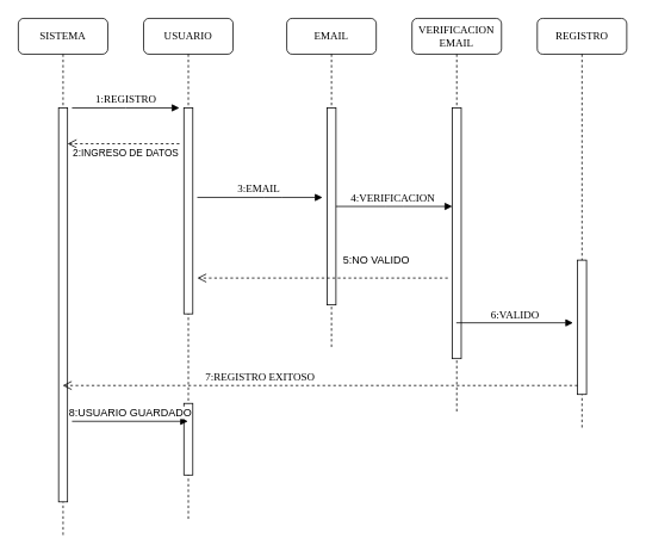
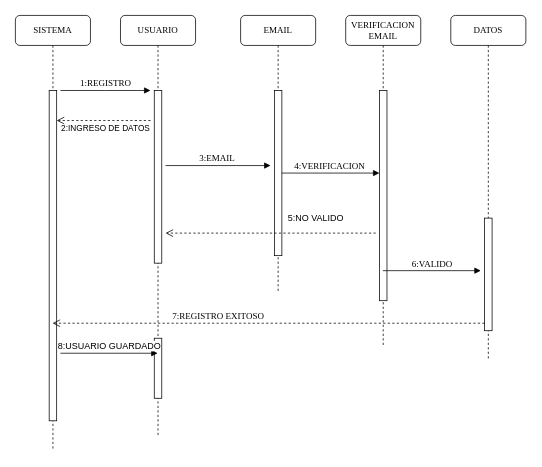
  <mxCell id="0" />
  <mxCell id="1" parent="0" />
  <mxCell id="2" value="USUARIO" style="shape=umlLifeline;perimeter=lifelinePerimeter;whiteSpace=wrap;html=1;container=1;collapsible=0;recursiveResize=0;outlineConnect=0;rounded=1;shadow=0;comic=0;labelBackgroundColor=none;strokeWidth=1;fontFamily=Verdana;fontSize=12;align=center;" parent="1" vertex="1"><mxGeometry x="160" y="20" width="100" height="560" as="geometry" /></mxCell>
  <mxCell id="3" value="" style="html=1;points=[];perimeter=orthogonalPerimeter;rounded=0;shadow=0;comic=0;labelBackgroundColor=none;strokeWidth=1;fontFamily=Verdana;fontSize=12;align=center;" parent="2" vertex="1"><mxGeometry x="45" y="100" width="10" height="230" as="geometry" /></mxCell>
  <mxCell id="4" value="" style="html=1;points=[];perimeter=orthogonalPerimeter;rounded=0;shadow=0;comic=0;labelBackgroundColor=none;strokeWidth=1;fontFamily=Verdana;fontSize=12;align=center;" vertex="1" parent="2"><mxGeometry x="45" y="430" width="10" height="80" as="geometry" /></mxCell>
  <mxCell id="5" value="EMAIL" style="shape=umlLifeline;perimeter=lifelinePerimeter;whiteSpace=wrap;html=1;container=1;collapsible=0;recursiveResize=0;outlineConnect=0;rounded=1;shadow=0;comic=0;labelBackgroundColor=none;strokeWidth=1;fontFamily=Verdana;fontSize=12;align=center;" parent="1" vertex="1"><mxGeometry x="320" y="20" width="100" height="370" as="geometry" /></mxCell>
  <mxCell id="6" value="" style="html=1;points=[];perimeter=orthogonalPerimeter;rounded=0;shadow=0;comic=0;labelBackgroundColor=none;strokeWidth=1;fontFamily=Verdana;fontSize=12;align=center;" parent="5" vertex="1"><mxGeometry x="45" y="100" width="10" height="220" as="geometry" /></mxCell>
  <mxCell id="7" value="VERIFICACION EMAIL" style="shape=umlLifeline;perimeter=lifelinePerimeter;whiteSpace=wrap;html=1;container=1;collapsible=0;recursiveResize=0;outlineConnect=0;rounded=1;shadow=0;comic=0;labelBackgroundColor=none;strokeWidth=1;fontFamily=Verdana;fontSize=12;align=center;" parent="1" vertex="1"><mxGeometry x="460" y="20" width="100" height="440" as="geometry" /></mxCell>
- <mxCell id="8" value="REGISTRO" style="shape=umlLifeline;perimeter=lifelinePerimeter;whiteSpace=wrap;html=1;container=1;collapsible=0;recursiveResize=0;outlineConnect=0;rounded=1;shadow=0;comic=0;labelBackgroundColor=none;strokeWidth=1;fontFamily=Verdana;fontSize=12;align=center;" parent="1" vertex="1"><mxGeometry x="600" y="20" width="100" height="460" as="geometry" /></mxCell>
+ <mxCell id="8" value="DATOS" style="shape=umlLifeline;perimeter=lifelinePerimeter;whiteSpace=wrap;html=1;container=1;collapsible=0;recursiveResize=0;outlineConnect=0;rounded=1;shadow=0;comic=0;labelBackgroundColor=none;strokeWidth=1;fontFamily=Verdana;fontSize=12;align=center;" parent="1" vertex="1"><mxGeometry x="600" y="20" width="100" height="460" as="geometry" /></mxCell>
  <mxCell id="9" value="SISTEMA" style="shape=umlLifeline;perimeter=lifelinePerimeter;whiteSpace=wrap;html=1;container=1;collapsible=0;recursiveResize=0;outlineConnect=0;rounded=1;shadow=0;comic=0;labelBackgroundColor=none;strokeWidth=1;fontFamily=Verdana;fontSize=12;align=center;" parent="1" vertex="1"><mxGeometry x="20" y="20" width="100" height="580" as="geometry" /></mxCell>
  <mxCell id="10" value="" style="html=1;points=[];perimeter=orthogonalPerimeter;rounded=0;shadow=0;comic=0;labelBackgroundColor=none;strokeWidth=1;fontFamily=Verdana;fontSize=12;align=center;" parent="9" vertex="1"><mxGeometry x="45" y="100" width="10" height="440" as="geometry" /></mxCell>
  <mxCell id="11" value="2:INGRESO DE DATOS" style="html=1;verticalAlign=bottom;endArrow=open;dashed=1;endSize=8;rounded=0;" edge="1" parent="9"><mxGeometry x="-0.04" y="20" relative="1" as="geometry"><mxPoint x="180" y="140" as="sourcePoint" /><mxPoint x="55" y="140" as="targetPoint" /><mxPoint as="offset" /></mxGeometry></mxCell>
  <mxCell id="12" value="8:USUARIO GUARDADO" style="html=1;verticalAlign=bottom;endArrow=block;rounded=0;fontSize=12;" edge="1" parent="9" target="2"><mxGeometry width="80" relative="1" as="geometry"><mxPoint x="60" y="450" as="sourcePoint" /><mxPoint x="140" y="450" as="targetPoint" /></mxGeometry></mxCell>
  <mxCell id="13" value="" style="html=1;points=[];perimeter=orthogonalPerimeter;rounded=0;shadow=0;comic=0;labelBackgroundColor=none;strokeWidth=1;fontFamily=Verdana;fontSize=12;align=center;" parent="1" vertex="1"><mxGeometry x="505" y="120" width="10" height="280" as="geometry" /></mxCell>
  <mxCell id="14" value="4:VERIFICACION&amp;nbsp;" style="html=1;verticalAlign=bottom;endArrow=block;labelBackgroundColor=none;fontFamily=Verdana;fontSize=12;edgeStyle=elbowEdgeStyle;elbow=vertical;" parent="1" source="6" target="13" edge="1"><mxGeometry relative="1" as="geometry"><mxPoint x="430" y="160" as="sourcePoint" /><Array as="points" /></mxGeometry></mxCell>
  <mxCell id="15" value="" style="html=1;points=[];perimeter=orthogonalPerimeter;rounded=0;shadow=0;comic=0;labelBackgroundColor=none;strokeWidth=1;fontFamily=Verdana;fontSize=12;align=center;" parent="1" vertex="1"><mxGeometry x="645" y="290" width="10" height="150" as="geometry" /></mxCell>
  <mxCell id="16" value="6:VALIDO" style="html=1;verticalAlign=bottom;endArrow=block;labelBackgroundColor=none;fontFamily=Verdana;fontSize=12;" parent="1" source="7" edge="1"><mxGeometry relative="1" as="geometry"><mxPoint x="530" y="360" as="sourcePoint" /><mxPoint x="640" y="360" as="targetPoint" /></mxGeometry></mxCell>
  <mxCell id="17" value="7:REGISTRO EXITOSO" style="html=1;verticalAlign=bottom;endArrow=open;dashed=1;endSize=8;labelBackgroundColor=none;fontFamily=Verdana;fontSize=12;edgeStyle=elbowEdgeStyle;elbow=vertical;" parent="1" target="9" edge="1"><mxGeometry x="0.233" relative="1" as="geometry"><mxPoint x="95" y="410" as="targetPoint" /><Array as="points"><mxPoint x="445" y="430" /></Array><mxPoint x="645" y="430" as="sourcePoint" /><mxPoint as="offset" /></mxGeometry></mxCell>
  <mxCell id="18" value="1:REGISTRO" style="html=1;verticalAlign=bottom;endArrow=block;labelBackgroundColor=none;fontFamily=Verdana;fontSize=12;edgeStyle=elbowEdgeStyle;elbow=vertical;" parent="1" edge="1"><mxGeometry relative="1" as="geometry"><mxPoint x="80" y="120" as="sourcePoint" /><mxPoint x="200" y="120" as="targetPoint" /></mxGeometry></mxCell>
  <mxCell id="19" value="3:EMAIL&amp;nbsp;" style="html=1;verticalAlign=bottom;endArrow=block;labelBackgroundColor=none;fontFamily=Verdana;fontSize=12;edgeStyle=elbowEdgeStyle;elbow=vertical;" parent="1" edge="1"><mxGeometry relative="1" as="geometry"><mxPoint x="220" y="220" as="sourcePoint" /><mxPoint x="360" y="220" as="targetPoint" /><Array as="points"><mxPoint x="305" y="220" /></Array></mxGeometry></mxCell>
  <mxCell id="20" value="&lt;font style=&quot;font-size: 12px&quot;&gt;5:NO VALIDO&lt;/font&gt;" style="html=1;verticalAlign=bottom;endArrow=open;dashed=1;endSize=8;rounded=0;" edge="1" parent="1"><mxGeometry x="-0.429" y="-10" relative="1" as="geometry"><mxPoint x="500" y="310" as="sourcePoint" /><mxPoint x="220" y="310" as="targetPoint" /><mxPoint as="offset" /></mxGeometry></mxCell>
